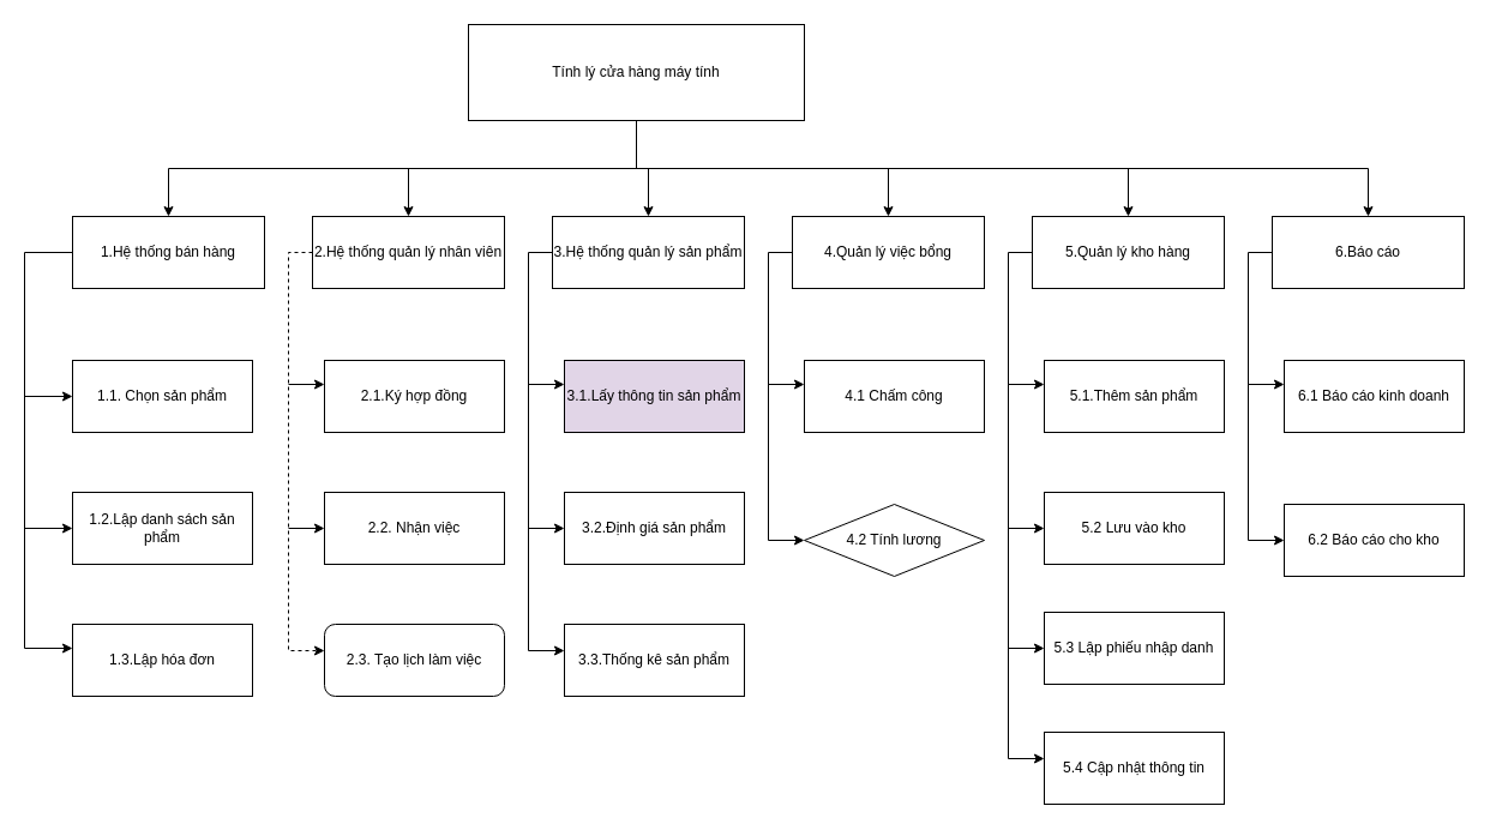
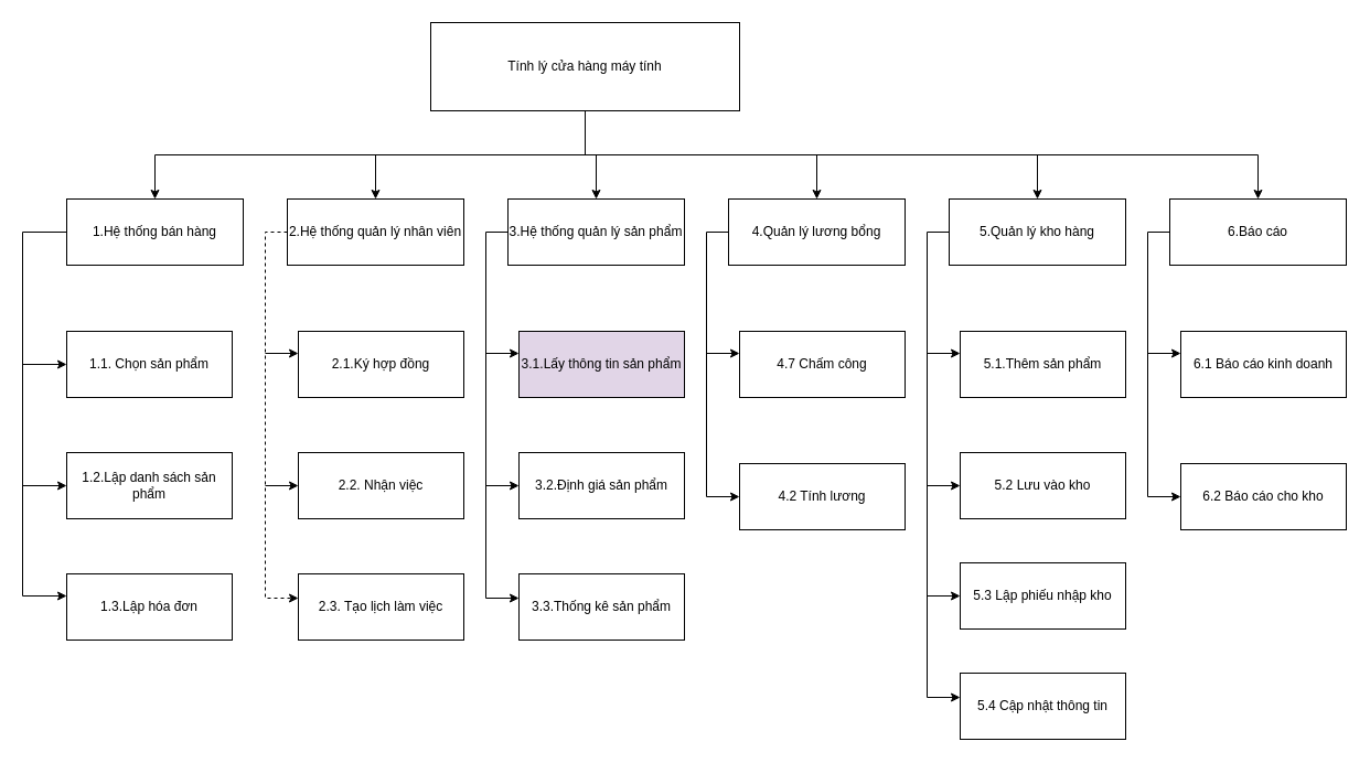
  <mxCell id="0" />
  <mxCell id="1" parent="0" />
  <mxCell id="2" value="Tính lý cửa hàng máy tính" style="rounded=0;whiteSpace=wrap;html=1;" vertex="1" parent="1"><mxGeometry x="390" y="20" width="280" height="80" as="geometry" /></mxCell>
  <mxCell id="3" value="1.Hệ thống bán hàng" style="rounded=0;whiteSpace=wrap;html=1;" vertex="1" parent="1"><mxGeometry x="60" y="180" width="160" height="60" as="geometry" /></mxCell>
  <mxCell id="4" style="edgeStyle=orthogonalEdgeStyle;rounded=0;orthogonalLoop=1;jettySize=auto;html=1;exitX=0;exitY=0.5;exitDx=0;exitDy=0;entryX=0;entryY=0.367;entryDx=0;entryDy=0;entryPerimeter=0;dashed=1;" edge="1" parent="1" source="5" target="24"><mxGeometry relative="1" as="geometry"><mxPoint x="240" y="570" as="targetPoint" /><Array as="points"><mxPoint x="240" y="210" /><mxPoint x="240" y="542" /></Array></mxGeometry></mxCell>
  <mxCell id="5" value="2.Hệ thống quản lý nhân viên" style="rounded=0;whiteSpace=wrap;html=1;" vertex="1" parent="1"><mxGeometry x="260" y="180" width="160" height="60" as="geometry" /></mxCell>
  <mxCell id="6" value="3.Hệ thống quản lý sản phẩm" style="rounded=0;whiteSpace=wrap;html=1;" vertex="1" parent="1"><mxGeometry x="460" y="180" width="160" height="60" as="geometry" /></mxCell>
- <mxCell id="7" value="4.Quản lý việc bổng" style="rounded=0;whiteSpace=wrap;html=1;" vertex="1" parent="1"><mxGeometry x="660" y="180" width="160" height="60" as="geometry" /></mxCell>
+ <mxCell id="7" value="4.Quản lý lương bổng" style="rounded=0;whiteSpace=wrap;html=1;" vertex="1" parent="1"><mxGeometry x="660" y="180" width="160" height="60" as="geometry" /></mxCell>
  <mxCell id="8" value="5.Quản lý kho hàng" style="rounded=0;whiteSpace=wrap;html=1;" vertex="1" parent="1"><mxGeometry x="860" y="180" width="160" height="60" as="geometry" /></mxCell>
  <mxCell id="9" value="6.Báo cáo" style="rounded=0;whiteSpace=wrap;html=1;" vertex="1" parent="1"><mxGeometry x="1060" y="180" width="160" height="60" as="geometry" /></mxCell>
  <mxCell id="10" value="" style="endArrow=none;html=1;rounded=0;entryX=0.5;entryY=1;entryDx=0;entryDy=0;" edge="1" parent="1" target="2"><mxGeometry width="50" height="50" relative="1" as="geometry"><mxPoint x="530" y="140" as="sourcePoint" /><mxPoint x="260" y="270" as="targetPoint" /></mxGeometry></mxCell>
  <mxCell id="11" value="" style="endArrow=none;html=1;rounded=0;" edge="1" parent="1"><mxGeometry width="50" height="50" relative="1" as="geometry"><mxPoint x="140" y="140" as="sourcePoint" /><mxPoint x="1140" y="140" as="targetPoint" /></mxGeometry></mxCell>
  <mxCell id="12" value="" style="endArrow=classic;html=1;rounded=0;entryX=0.5;entryY=0;entryDx=0;entryDy=0;" edge="1" parent="1" target="8"><mxGeometry width="50" height="50" relative="1" as="geometry"><mxPoint x="940" y="140" as="sourcePoint" /><mxPoint x="900" y="270" as="targetPoint" /></mxGeometry></mxCell>
  <mxCell id="13" value="" style="endArrow=classic;html=1;rounded=0;entryX=0.5;entryY=0;entryDx=0;entryDy=0;" edge="1" parent="1" target="9"><mxGeometry width="50" height="50" relative="1" as="geometry"><mxPoint x="1140" y="140" as="sourcePoint" /><mxPoint x="900" y="270" as="targetPoint" /></mxGeometry></mxCell>
  <mxCell id="14" value="" style="endArrow=classic;html=1;rounded=0;entryX=0.5;entryY=0;entryDx=0;entryDy=0;" edge="1" parent="1" target="7"><mxGeometry width="50" height="50" relative="1" as="geometry"><mxPoint x="740" y="140" as="sourcePoint" /><mxPoint x="900" y="270" as="targetPoint" /></mxGeometry></mxCell>
  <mxCell id="15" value="" style="endArrow=classic;html=1;rounded=0;entryX=0.5;entryY=0;entryDx=0;entryDy=0;" edge="1" parent="1" target="6"><mxGeometry width="50" height="50" relative="1" as="geometry"><mxPoint x="540" y="140" as="sourcePoint" /><mxPoint x="610" y="270" as="targetPoint" /></mxGeometry></mxCell>
  <mxCell id="16" value="" style="endArrow=classic;html=1;rounded=0;entryX=0.5;entryY=0;entryDx=0;entryDy=0;" edge="1" parent="1" target="5"><mxGeometry width="50" height="50" relative="1" as="geometry"><mxPoint x="340" y="140" as="sourcePoint" /><mxPoint x="610" y="270" as="targetPoint" /></mxGeometry></mxCell>
  <mxCell id="17" value="" style="endArrow=classic;html=1;rounded=0;entryX=0.5;entryY=0;entryDx=0;entryDy=0;" edge="1" parent="1" target="3"><mxGeometry width="50" height="50" relative="1" as="geometry"><mxPoint x="140" y="140" as="sourcePoint" /><mxPoint x="350" y="270" as="targetPoint" /></mxGeometry></mxCell>
  <mxCell id="18" value="" style="endArrow=classic;html=1;rounded=0;exitX=0;exitY=0.5;exitDx=0;exitDy=0;" edge="1" parent="1" source="3"><mxGeometry width="50" height="50" relative="1" as="geometry"><mxPoint x="170" y="320" as="sourcePoint" /><mxPoint x="60" y="540" as="targetPoint" /><Array as="points"><mxPoint x="20" y="210" /><mxPoint x="20" y="540" /></Array></mxGeometry></mxCell>
  <mxCell id="19" value="1.3.Lập hóa đơn" style="rounded=0;whiteSpace=wrap;html=1;" vertex="1" parent="1"><mxGeometry x="60" y="520" width="150" height="60" as="geometry" /></mxCell>
  <mxCell id="20" value="1.2.Lập danh sách sản phẩm" style="rounded=0;whiteSpace=wrap;html=1;" vertex="1" parent="1"><mxGeometry x="60" y="410" width="150" height="60" as="geometry" /></mxCell>
  <mxCell id="21" value="1.1. Chọn sản phẩm" style="rounded=0;whiteSpace=wrap;html=1;" vertex="1" parent="1"><mxGeometry x="60" y="300" width="150" height="60" as="geometry" /></mxCell>
  <mxCell id="22" value="" style="endArrow=classic;html=1;rounded=0;entryX=0;entryY=0.5;entryDx=0;entryDy=0;" edge="1" parent="1" target="21"><mxGeometry width="50" height="50" relative="1" as="geometry"><mxPoint x="20" y="330" as="sourcePoint" /><mxPoint x="220" y="260" as="targetPoint" /></mxGeometry></mxCell>
  <mxCell id="23" value="" style="endArrow=classic;html=1;rounded=0;entryX=0;entryY=0.5;entryDx=0;entryDy=0;" edge="1" parent="1" target="20"><mxGeometry width="50" height="50" relative="1" as="geometry"><mxPoint x="20" y="440" as="sourcePoint" /><mxPoint x="220" y="260" as="targetPoint" /></mxGeometry></mxCell>
- <mxCell id="24" value="2.3. Tạo lịch làm việc" style="whiteSpace=wrap;html=1;rounded=1;" vertex="1" parent="1"><mxGeometry x="270" y="520" width="150" height="60" as="geometry" /></mxCell>
+ <mxCell id="24" value="2.3. Tạo lịch làm việc" style="rounded=0;whiteSpace=wrap;html=1;" vertex="1" parent="1"><mxGeometry x="270" y="520" width="150" height="60" as="geometry" /></mxCell>
  <mxCell id="25" value="2.2. Nhận việc" style="rounded=0;whiteSpace=wrap;html=1;" vertex="1" parent="1"><mxGeometry x="270" y="410" width="150" height="60" as="geometry" /></mxCell>
  <mxCell id="26" value="2.1.Ký hợp đồng" style="rounded=0;whiteSpace=wrap;html=1;" vertex="1" parent="1"><mxGeometry x="270" y="300" width="150" height="60" as="geometry" /></mxCell>
  <mxCell id="27" value="" style="endArrow=classic;html=1;rounded=0;" edge="1" parent="1"><mxGeometry width="50" height="50" relative="1" as="geometry"><mxPoint x="240" y="320" as="sourcePoint" /><mxPoint x="270" y="320" as="targetPoint" /></mxGeometry></mxCell>
  <mxCell id="28" value="" style="endArrow=classic;html=1;rounded=0;" edge="1" parent="1" target="25"><mxGeometry width="50" height="50" relative="1" as="geometry"><mxPoint x="240" y="440" as="sourcePoint" /><mxPoint x="700" y="260" as="targetPoint" /></mxGeometry></mxCell>
  <mxCell id="29" style="edgeStyle=orthogonalEdgeStyle;rounded=0;orthogonalLoop=1;jettySize=auto;html=1;exitX=0;exitY=0.5;exitDx=0;exitDy=0;entryX=0;entryY=0.367;entryDx=0;entryDy=0;entryPerimeter=0;" edge="1" parent="1" target="30"><mxGeometry relative="1" as="geometry"><mxPoint x="440" y="570" as="targetPoint" /><mxPoint x="460" y="210" as="sourcePoint" /><Array as="points"><mxPoint x="440" y="210" /><mxPoint x="440" y="542" /></Array></mxGeometry></mxCell>
  <mxCell id="30" value="3.3.Thống kê sản phẩm" style="rounded=0;whiteSpace=wrap;html=1;" vertex="1" parent="1"><mxGeometry x="470" y="520" width="150" height="60" as="geometry" /></mxCell>
  <mxCell id="31" value="3.2.Định giá sản phẩm" style="rounded=0;whiteSpace=wrap;html=1;" vertex="1" parent="1"><mxGeometry x="470" y="410" width="150" height="60" as="geometry" /></mxCell>
  <mxCell id="32" value="3.1.Lấy thông tin sản phẩm" style="rounded=0;whiteSpace=wrap;html=1;fillColor=#e1d5e7;" vertex="1" parent="1"><mxGeometry x="470" y="300" width="150" height="60" as="geometry" /></mxCell>
  <mxCell id="33" value="" style="endArrow=classic;html=1;rounded=0;" edge="1" parent="1"><mxGeometry width="50" height="50" relative="1" as="geometry"><mxPoint x="440" y="320" as="sourcePoint" /><mxPoint x="470" y="320" as="targetPoint" /></mxGeometry></mxCell>
  <mxCell id="34" value="" style="endArrow=classic;html=1;rounded=0;" edge="1" parent="1" target="31"><mxGeometry width="50" height="50" relative="1" as="geometry"><mxPoint x="440" y="440" as="sourcePoint" /><mxPoint x="900" y="260" as="targetPoint" /></mxGeometry></mxCell>
  <mxCell id="35" style="edgeStyle=orthogonalEdgeStyle;rounded=0;orthogonalLoop=1;jettySize=auto;html=1;exitX=0;exitY=0.5;exitDx=0;exitDy=0;entryX=0;entryY=0.5;entryDx=0;entryDy=0;" edge="1" parent="1" target="36"><mxGeometry relative="1" as="geometry"><mxPoint x="640" y="570" as="targetPoint" /><mxPoint x="660" y="210" as="sourcePoint" /><Array as="points"><mxPoint x="640" y="210" /><mxPoint x="640" y="450" /></Array></mxGeometry></mxCell>
- <mxCell id="36" value="4.2 Tính lương" style="rhombus;whiteSpace=wrap;html=1;" vertex="1" parent="1"><mxGeometry x="670" y="420" width="150" height="60" as="geometry" /></mxCell>
- <mxCell id="37" value="4.1 Chấm công" style="rounded=0;whiteSpace=wrap;html=1;" vertex="1" parent="1"><mxGeometry x="670" y="300" width="150" height="60" as="geometry" /></mxCell>
+ <mxCell id="36" value="4.2 Tính lương" style="rounded=0;whiteSpace=wrap;html=1;" vertex="1" parent="1"><mxGeometry x="670" y="420" width="150" height="60" as="geometry" /></mxCell>
+ <mxCell id="37" value="4.7 Chấm công" style="rounded=0;whiteSpace=wrap;html=1;" vertex="1" parent="1"><mxGeometry x="670" y="300" width="150" height="60" as="geometry" /></mxCell>
  <mxCell id="38" value="" style="endArrow=classic;html=1;rounded=0;" edge="1" parent="1"><mxGeometry width="50" height="50" relative="1" as="geometry"><mxPoint x="640" y="320" as="sourcePoint" /><mxPoint x="670" y="320" as="targetPoint" /></mxGeometry></mxCell>
  <mxCell id="39" style="edgeStyle=orthogonalEdgeStyle;rounded=0;orthogonalLoop=1;jettySize=auto;html=1;exitX=0;exitY=0.5;exitDx=0;exitDy=0;entryX=0;entryY=0.367;entryDx=0;entryDy=0;entryPerimeter=0;" edge="1" parent="1" target="40"><mxGeometry relative="1" as="geometry"><mxPoint x="840" y="570" as="targetPoint" /><mxPoint x="860" y="210" as="sourcePoint" /><Array as="points"><mxPoint x="840" y="210" /><mxPoint x="840" y="632" /></Array></mxGeometry></mxCell>
  <mxCell id="40" value="5.4 Cập nhật thông tin" style="rounded=0;whiteSpace=wrap;html=1;" vertex="1" parent="1"><mxGeometry x="870" y="610" width="150" height="60" as="geometry" /></mxCell>
  <mxCell id="41" value="5.2 Lưu vào kho" style="rounded=0;whiteSpace=wrap;html=1;" vertex="1" parent="1"><mxGeometry x="870" y="410" width="150" height="60" as="geometry" /></mxCell>
  <mxCell id="42" value="5.1.Thêm sản phẩm" style="rounded=0;whiteSpace=wrap;html=1;" vertex="1" parent="1"><mxGeometry x="870" y="300" width="150" height="60" as="geometry" /></mxCell>
  <mxCell id="43" value="" style="endArrow=classic;html=1;rounded=0;" edge="1" parent="1"><mxGeometry width="50" height="50" relative="1" as="geometry"><mxPoint x="840" y="320" as="sourcePoint" /><mxPoint x="870" y="320" as="targetPoint" /></mxGeometry></mxCell>
  <mxCell id="44" value="" style="endArrow=classic;html=1;rounded=0;" edge="1" parent="1" target="41"><mxGeometry width="50" height="50" relative="1" as="geometry"><mxPoint x="840" y="440" as="sourcePoint" /><mxPoint x="1300" y="260" as="targetPoint" /></mxGeometry></mxCell>
- <mxCell id="45" value="5.3 Lập phiếu nhập danh" style="rounded=0;whiteSpace=wrap;html=1;" vertex="1" parent="1"><mxGeometry x="870" y="510" width="150" height="60" as="geometry" /></mxCell>
+ <mxCell id="45" value="5.3 Lập phiếu nhập kho" style="rounded=0;whiteSpace=wrap;html=1;" vertex="1" parent="1"><mxGeometry x="870" y="510" width="150" height="60" as="geometry" /></mxCell>
  <mxCell id="46" value="" style="endArrow=classic;html=1;rounded=0;" edge="1" parent="1" target="45"><mxGeometry width="50" height="50" relative="1" as="geometry"><mxPoint x="840" y="540" as="sourcePoint" /><mxPoint x="1300" y="360" as="targetPoint" /></mxGeometry></mxCell>
  <mxCell id="47" style="edgeStyle=orthogonalEdgeStyle;rounded=0;orthogonalLoop=1;jettySize=auto;html=1;exitX=0;exitY=0.5;exitDx=0;exitDy=0;entryX=0;entryY=0.5;entryDx=0;entryDy=0;" edge="1" parent="1" target="48"><mxGeometry relative="1" as="geometry"><mxPoint x="1040" y="570" as="targetPoint" /><mxPoint x="1060" y="210" as="sourcePoint" /><Array as="points"><mxPoint x="1040" y="210" /><mxPoint x="1040" y="450" /></Array></mxGeometry></mxCell>
  <mxCell id="48" value="6.2 Báo cáo cho kho" style="rounded=0;whiteSpace=wrap;html=1;" vertex="1" parent="1"><mxGeometry x="1070" y="420" width="150" height="60" as="geometry" /></mxCell>
  <mxCell id="49" value="6.1 Báo cáo kinh doanh" style="rounded=0;whiteSpace=wrap;html=1;" vertex="1" parent="1"><mxGeometry x="1070" y="300" width="150" height="60" as="geometry" /></mxCell>
  <mxCell id="50" value="" style="endArrow=classic;html=1;rounded=0;" edge="1" parent="1"><mxGeometry width="50" height="50" relative="1" as="geometry"><mxPoint x="1040" y="320" as="sourcePoint" /><mxPoint x="1070" y="320" as="targetPoint" /></mxGeometry></mxCell>
